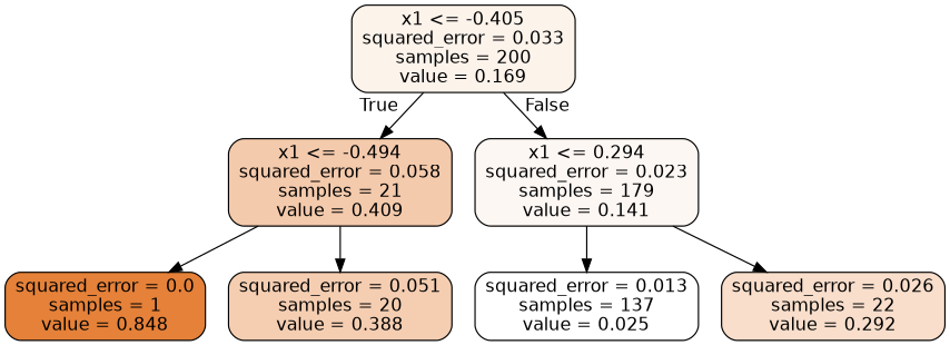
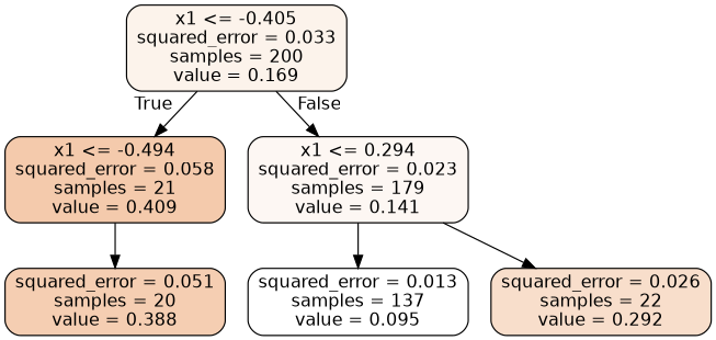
  digraph {
    node [color=black fontname=helvetica shape=box style="filled, rounded"]
    edge [fontname=helvetica]
    n1 [fillcolor="#fcf3eb" label="x1 <= -0.405\nsquared_error = 0.033\nsamples = 200\nvalue = 0.169"]
    n2 [fillcolor="#f4caac" label="x1 <= -0.494\nsquared_error = 0.058\nsamples = 21\nvalue = 0.409"]
    n3 [fillcolor="#fdf7f3" label="x1 <= 0.294\nsquared_error = 0.023\nsamples = 179\nvalue = 0.141"]
-   n4 [fillcolor="#e58139" label="squared_error = 0.0\nsamples = 1\nvalue = 0.848"]
    n5 [fillcolor="#f5ceb2" label="squared_error = 0.051\nsamples = 20\nvalue = 0.388"]
-   n6 [fillcolor="#ffffff" label="squared_error = 0.013\nsamples = 137\nvalue = 0.025"]
+   n6 [fillcolor="#ffffff" label="squared_error = 0.013\nsamples = 137\nvalue = 0.095"]
    n7 [fillcolor="#f8decb" label="squared_error = 0.026\nsamples = 22\nvalue = 0.292"]
    n1 -> n2 [headlabel=True labelangle=45 labeldistance=2.5]
    n1 -> n3 [headlabel=False labelangle=-45 labeldistance=2.5]
-   n2 -> n4
    n2 -> n5
    n3 -> n6
    n3 -> n7
  }
